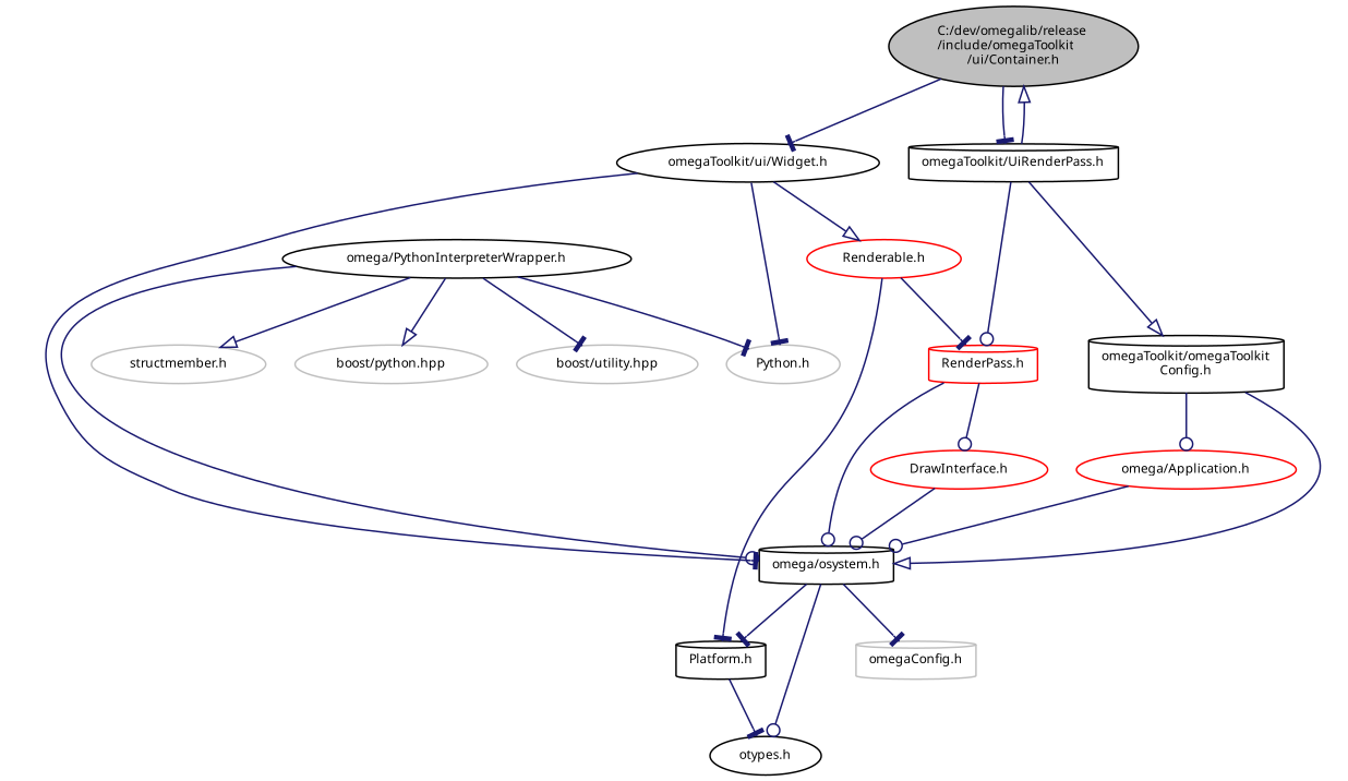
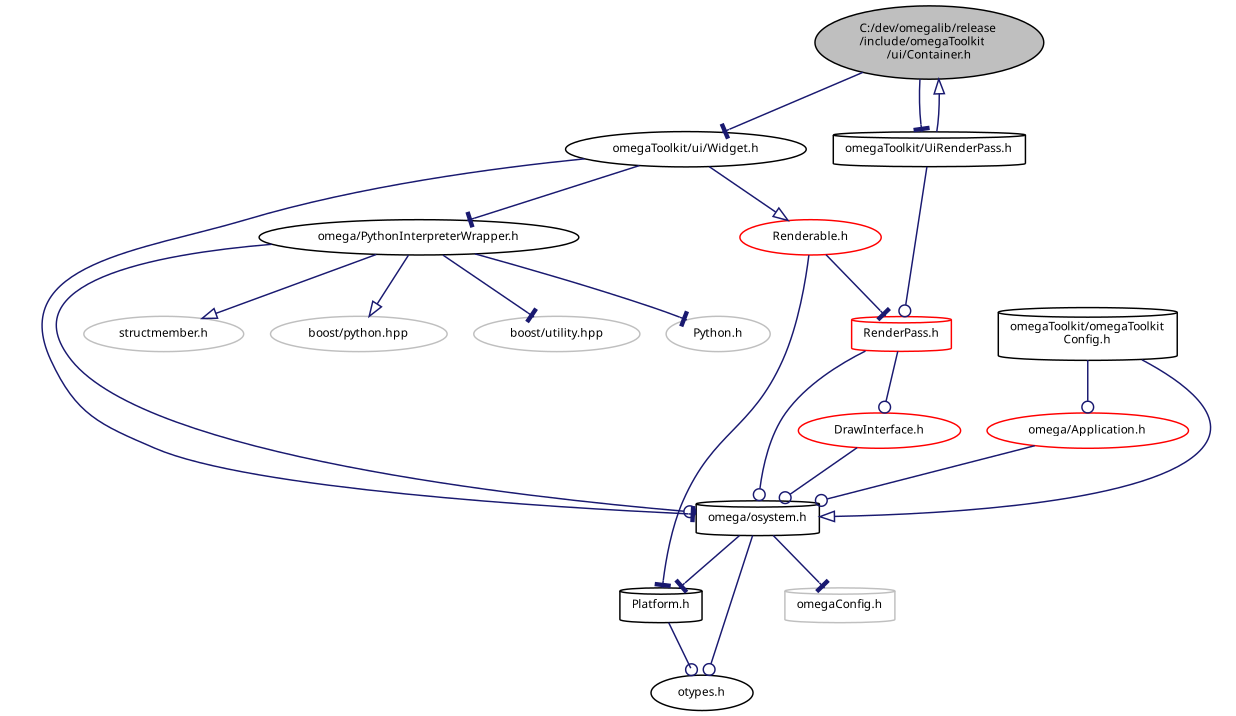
  digraph {
    node [color=black fontname="FreeSans.ttf" fontsize=8 shape=ellipse]
    edge [arrowhead=tee color=midnightblue fontname="FreeSans.ttf" fontsize=8 labelfontname="FreeSans.ttf" labelfontsize=8 style=solid]
    n1 [fillcolor=grey75 fontcolor=black height=0.2 label="C:/dev/omegalib/release\l/include/omegaToolkit\l/ui/Container.h" style=filled width=0.4]
    n2 [height=0.2 label="omegaToolkit/ui/Widget.h" width=0.4]
    n3 [height=0.2 label="omegaToolkit/UiRenderPass.h" shape=cylinder width=0.4]
    n4 [height=0.2 label="omega/osystem.h" shape=cylinder width=0.4]
    n5 [color=red height=0.2 label="Renderable.h" width=0.4]
    n6 [height=0.2 label="omega/PythonInterpreterWrapper.h" width=0.4]
    n7 [height=0.2 label="omegaToolkit/omegaToolkit\lConfig.h" shape=cylinder width=0.4]
    n8 [color=red height=0.2 label="RenderPass.h" shape=cylinder width=0.4]
    n9 [color=grey75 height=0.2 label="omegaConfig.h" shape=cylinder width=0.4]
    n10 [height=0.2 label="otypes.h" width=0.4]
    n11 [height=0.2 label="Platform.h" shape=cylinder width=0.4]
    n12 [color=red height=0.2 label="omega/Application.h" width=0.4]
    n13 [color=red height=0.2 label="DrawInterface.h" width=0.4]
    n14 [color=grey75 height=0.2 label="Python.h" width=0.4]
    n15 [color=grey75 height=0.2 label="structmember.h" width=0.4]
    n16 [color=grey75 height=0.2 label="boost/python.hpp" width=0.4]
    n17 [color=grey75 height=0.2 label="boost/utility.hpp" width=0.4]
    n1 -> n2
    n1 -> n3
    n2 -> n4
    n2 -> n5 [arrowhead=onormal]
-   n2 -> n14
+   n2 -> n6
    n3 -> n1 [arrowhead=onormal]
-   n3 -> n7 [arrowhead=onormal]
    n3 -> n8 [arrowhead=odot]
    n4 -> n9
    n4 -> n10 [arrowhead=odot]
    n4 -> n11
    n5 -> n8
    n5 -> n11
    n6 -> n4 [arrowhead=odot]
    n6 -> n14
    n6 -> n15 [arrowhead=onormal]
    n6 -> n16 [arrowhead=onormal]
    n6 -> n17
    n7 -> n4 [arrowhead=onormal]
    n7 -> n12 [arrowhead=odot]
    n8 -> n4 [arrowhead=odot]
    n8 -> n13 [arrowhead=odot]
-   n11 -> n10
+   n11 -> n10 [arrowhead=odot]
    n12 -> n4 [arrowhead=odot]
    n13 -> n4 [arrowhead=odot]
  }
